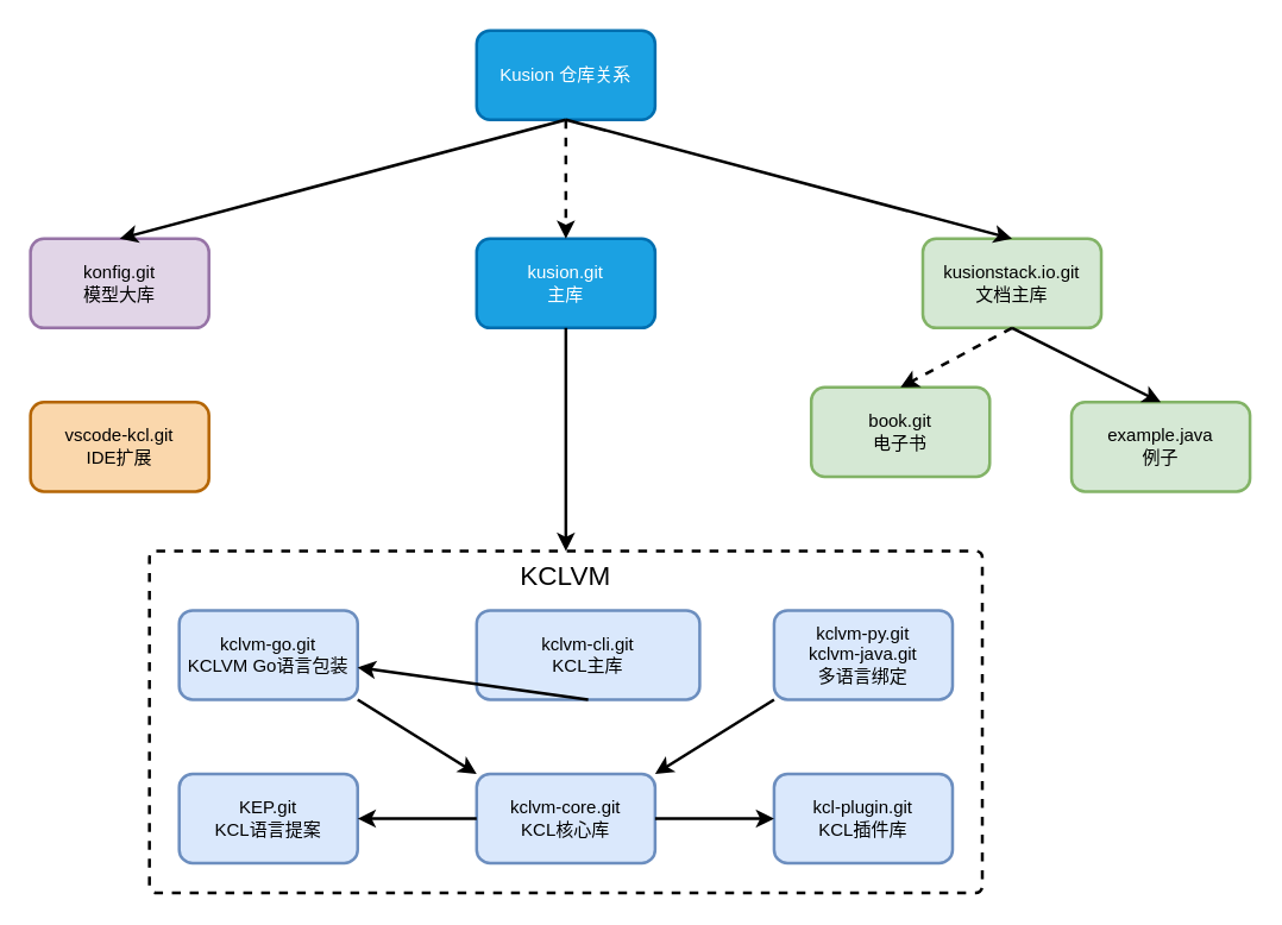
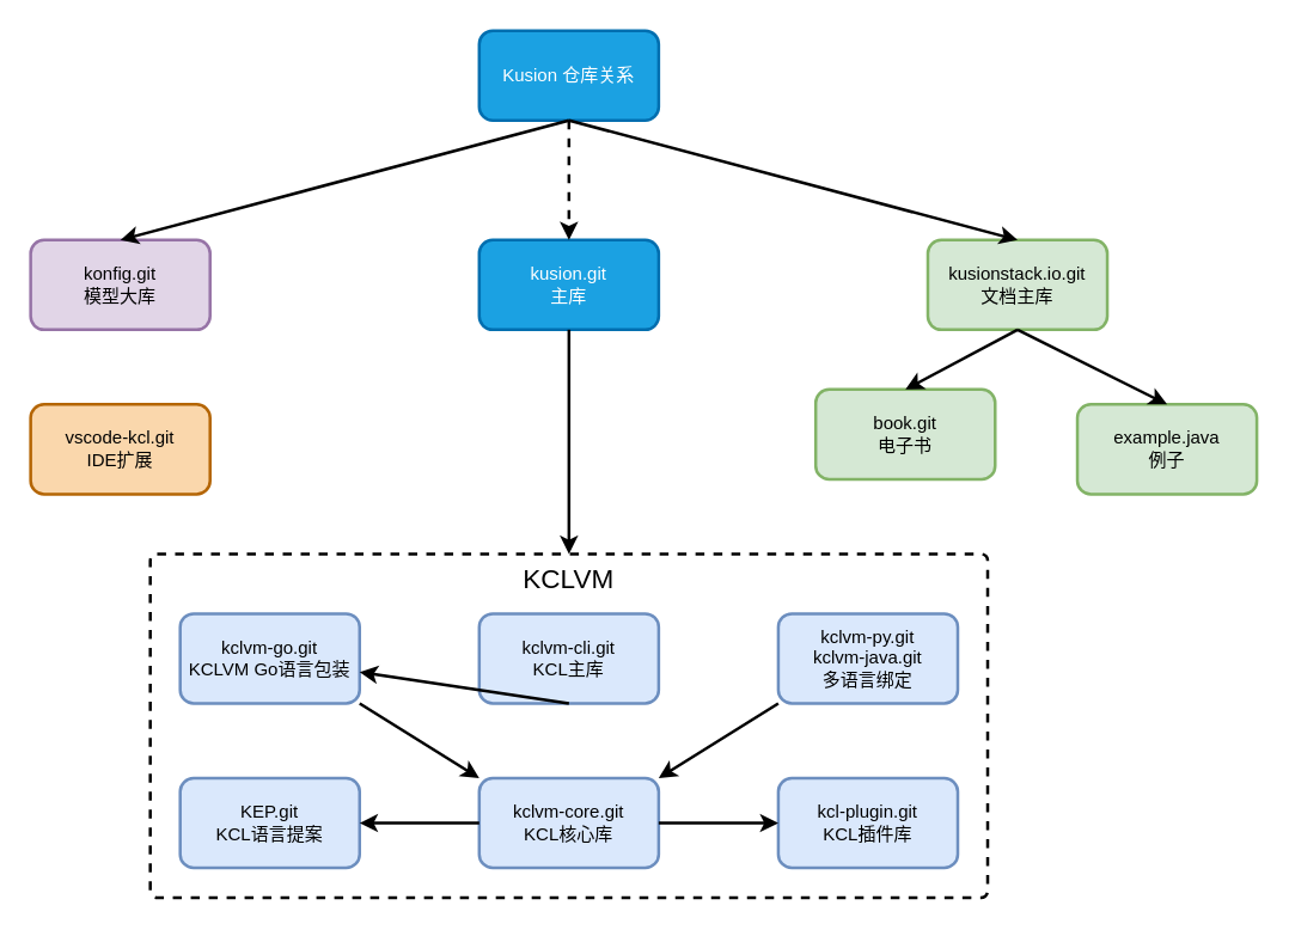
  <mxCell id="0" />
  <mxCell id="1" parent="0" />
  <mxCell id="2" value="Kusion 仓库关系" style="rounded=1;whiteSpace=wrap;html=1;strokeWidth=2;fillColor=#1ba1e2;strokeColor=#006EAF;fontColor=#ffffff;" parent="1" vertex="1"><mxGeometry x="320" y="20" width="120" height="60" as="geometry" /></mxCell>
  <mxCell id="3" value="kusion.git&lt;br&gt;主库" style="rounded=1;whiteSpace=wrap;html=1;strokeWidth=2;fillColor=#1ba1e2;strokeColor=#006EAF;fontColor=#ffffff;" parent="1" vertex="1"><mxGeometry x="320" y="160" width="120" height="60" as="geometry" /></mxCell>
  <mxCell id="4" value="kusionstack.io.git&lt;br&gt;文档主库" style="rounded=1;whiteSpace=wrap;html=1;strokeWidth=2;fillColor=#d5e8d4;strokeColor=#82b366;" parent="1" vertex="1"><mxGeometry x="620" y="160" width="120" height="60" as="geometry" /></mxCell>
  <mxCell id="5" value="konfig.git&lt;br&gt;模型大库" style="rounded=1;whiteSpace=wrap;html=1;strokeWidth=2;fillColor=#e1d5e7;strokeColor=#9673a6;" parent="1" vertex="1"><mxGeometry x="20" y="160" width="120" height="60" as="geometry" /></mxCell>
  <mxCell id="6" value="" style="endArrow=classic;html=1;strokeWidth=2;exitX=0.5;exitY=1;exitDx=0;exitDy=0;entryX=0.5;entryY=0;entryDx=0;entryDy=0;" parent="1" source="2" target="5" edge="1"><mxGeometry width="50" height="50" relative="1" as="geometry"><mxPoint x="480" y="280" as="sourcePoint" /><mxPoint x="530" y="230" as="targetPoint" /></mxGeometry></mxCell>
  <mxCell id="7" value="" style="endArrow=classic;html=1;strokeWidth=2;entryX=0.5;entryY=0;entryDx=0;entryDy=0;" parent="1" target="4" edge="1"><mxGeometry width="50" height="50" relative="1" as="geometry"><mxPoint x="380" y="80" as="sourcePoint" /><mxPoint x="190" y="170" as="targetPoint" /></mxGeometry></mxCell>
  <mxCell id="8" value="" style="endArrow=classic;html=1;strokeWidth=2;exitX=0.5;exitY=1;exitDx=0;exitDy=0;entryX=0.5;entryY=0;entryDx=0;entryDy=0;dashed=1;" parent="1" source="2" target="3" edge="1"><mxGeometry width="50" height="50" relative="1" as="geometry"><mxPoint x="400" y="100" as="sourcePoint" /><mxPoint x="200" y="180" as="targetPoint" /></mxGeometry></mxCell>
  <mxCell id="9" value="book.git&lt;br&gt;电子书" style="rounded=1;whiteSpace=wrap;html=1;strokeWidth=2;fillColor=#d5e8d4;strokeColor=#82b366;" parent="1" vertex="1"><mxGeometry x="545" y="260" width="120" height="60" as="geometry" /></mxCell>
  <mxCell id="10" value="example.java&lt;br&gt;例子" style="rounded=1;whiteSpace=wrap;html=1;strokeWidth=2;fillColor=#d5e8d4;strokeColor=#82b366;" parent="1" vertex="1"><mxGeometry x="720" y="270" width="120" height="60" as="geometry" /></mxCell>
- <mxCell id="11" value="" style="endArrow=classic;html=1;strokeWidth=2;exitX=0.5;exitY=1;exitDx=0;exitDy=0;entryX=0.5;entryY=0;entryDx=0;entryDy=0;dashed=1;" parent="1" source="4" target="9" edge="1"><mxGeometry width="50" height="50" relative="1" as="geometry"><mxPoint x="390" y="230" as="sourcePoint" /><mxPoint x="390" y="290" as="targetPoint" /></mxGeometry></mxCell>
+ <mxCell id="11" value="" style="endArrow=classic;html=1;strokeWidth=2;exitX=0.5;exitY=1;exitDx=0;exitDy=0;entryX=0.5;entryY=0;entryDx=0;entryDy=0;" parent="1" source="4" target="9" edge="1"><mxGeometry width="50" height="50" relative="1" as="geometry"><mxPoint x="390" y="230" as="sourcePoint" /><mxPoint x="390" y="290" as="targetPoint" /></mxGeometry></mxCell>
  <mxCell id="12" value="" style="endArrow=classic;html=1;strokeWidth=2;exitX=0.5;exitY=1;exitDx=0;exitDy=0;entryX=0.5;entryY=0;entryDx=0;entryDy=0;entryPerimeter=0;" parent="1" source="4" target="10" edge="1"><mxGeometry width="50" height="50" relative="1" as="geometry"><mxPoint x="400" y="240" as="sourcePoint" /><mxPoint x="400" y="300" as="targetPoint" /></mxGeometry></mxCell>
  <mxCell id="13" value="" style="endArrow=classic;html=1;strokeWidth=2;exitX=0.5;exitY=1;exitDx=0;exitDy=0;entryX=0.5;entryY=0;entryDx=0;entryDy=0;" parent="1" source="3" target="16" edge="1"><mxGeometry width="50" height="50" relative="1" as="geometry"><mxPoint x="420" y="520" as="sourcePoint" /><mxPoint x="420" y="570" as="targetPoint" /></mxGeometry></mxCell>
  <mxCell id="14" value="vscode-kcl.git&lt;br&gt;IDE扩展" style="rounded=1;whiteSpace=wrap;html=1;strokeWidth=2;fillColor=#fad7ac;strokeColor=#b46504;" parent="1" vertex="1"><mxGeometry x="20" y="270" width="120" height="60" as="geometry" /></mxCell>
  <mxCell id="15" value="" style="group" parent="1" vertex="1" connectable="0"><mxGeometry x="100" y="370" width="560" height="230" as="geometry" /></mxCell>
  <mxCell id="16" value="&lt;font style=&quot;font-size: 18px&quot;&gt;KCLVM&lt;/font&gt;" style="rounded=1;whiteSpace=wrap;html=1;strokeWidth=2;arcSize=2;fillColor=none;verticalAlign=top;dashed=1;" parent="15" vertex="1"><mxGeometry width="560" height="230" as="geometry" /></mxCell>
- <mxCell id="17" value="kclvm-cli.git&lt;br&gt;KCL主库" style="rounded=1;whiteSpace=wrap;html=1;strokeWidth=2;fillColor=#dae8fc;strokeColor=#6c8ebf;" parent="15" vertex="1"><mxGeometry x="220" y="40" width="150" height="60" as="geometry" /></mxCell>
+ <mxCell id="17" value="kclvm-cli.git&lt;br&gt;KCL主库" style="rounded=1;whiteSpace=wrap;html=1;strokeWidth=2;fillColor=#dae8fc;strokeColor=#6c8ebf;" parent="15" vertex="1"><mxGeometry x="220" y="40" width="120" height="60" as="geometry" /></mxCell>
  <mxCell id="18" value="kclvm-core.git&lt;br&gt;KCL核心库" style="rounded=1;whiteSpace=wrap;html=1;strokeWidth=2;fillColor=#dae8fc;strokeColor=#6c8ebf;" parent="15" vertex="1"><mxGeometry x="220" y="150" width="120" height="60" as="geometry" /></mxCell>
  <mxCell id="19" value="kclvm-go.git&lt;br&gt;KCLVM Go语言包装" style="rounded=1;whiteSpace=wrap;html=1;strokeWidth=2;fillColor=#dae8fc;strokeColor=#6c8ebf;" parent="15" vertex="1"><mxGeometry x="20" y="40" width="120" height="60" as="geometry" /></mxCell>
  <mxCell id="20" value="kcl-plugin.git&lt;br&gt;KCL插件库" style="rounded=1;whiteSpace=wrap;html=1;strokeWidth=2;fillColor=#dae8fc;strokeColor=#6c8ebf;" parent="15" vertex="1"><mxGeometry x="420" y="150" width="120" height="60" as="geometry" /></mxCell>
  <mxCell id="21" value="KEP.git&lt;br&gt;KCL语言提案" style="rounded=1;whiteSpace=wrap;html=1;strokeWidth=2;fillColor=#dae8fc;strokeColor=#6c8ebf;" parent="15" vertex="1"><mxGeometry x="20" y="150" width="120" height="60" as="geometry" /></mxCell>
  <mxCell id="22" value="" style="endArrow=classic;html=1;strokeWidth=2;exitX=0.5;exitY=1;exitDx=0;exitDy=0;" parent="15" source="17" target="19" edge="1"><mxGeometry width="50" height="50" as="geometry"><mxPoint x="310" y="-180" as="sourcePoint" /><mxPoint x="310" y="-100" as="targetPoint" /></mxGeometry></mxCell>
  <mxCell id="23" value="kclvm-py.git&lt;br&gt;kclvm-java.git&lt;br&gt;多语言绑定" style="rounded=1;whiteSpace=wrap;html=1;strokeWidth=2;fillColor=#dae8fc;strokeColor=#6c8ebf;" parent="15" vertex="1"><mxGeometry x="420" y="40" width="120" height="60" as="geometry" /></mxCell>
  <mxCell id="24" value="" style="endArrow=classic;html=1;strokeWidth=2;exitX=1;exitY=0.5;exitDx=0;exitDy=0;entryX=0;entryY=0.5;entryDx=0;entryDy=0;" parent="15" source="18" target="20" edge="1"><mxGeometry width="50" height="50" as="geometry"><mxPoint x="290" y="110" as="sourcePoint" /><mxPoint x="290" y="160" as="targetPoint" /></mxGeometry></mxCell>
  <mxCell id="25" value="" style="endArrow=classic;html=1;strokeWidth=2;exitX=0;exitY=0.5;exitDx=0;exitDy=0;" parent="15" source="18" edge="1"><mxGeometry width="50" height="50" as="geometry"><mxPoint x="300" y="120" as="sourcePoint" /><mxPoint x="140" y="180" as="targetPoint" /></mxGeometry></mxCell>
  <mxCell id="26" value="" style="endArrow=classic;html=1;strokeWidth=2;exitX=0;exitY=1;exitDx=0;exitDy=0;entryX=1;entryY=0;entryDx=0;entryDy=0;" parent="15" source="23" target="18" edge="1"><mxGeometry width="50" height="50" as="geometry"><mxPoint x="310" y="130" as="sourcePoint" /><mxPoint x="310" y="180" as="targetPoint" /></mxGeometry></mxCell>
  <mxCell id="27" value="" style="endArrow=classic;html=1;strokeWidth=2;exitX=1;exitY=1;exitDx=0;exitDy=0;entryX=0;entryY=0;entryDx=0;entryDy=0;" parent="15" source="19" target="18" edge="1"><mxGeometry width="50" height="50" as="geometry"><mxPoint x="320" y="140" as="sourcePoint" /><mxPoint x="320" y="190" as="targetPoint" /></mxGeometry></mxCell>
